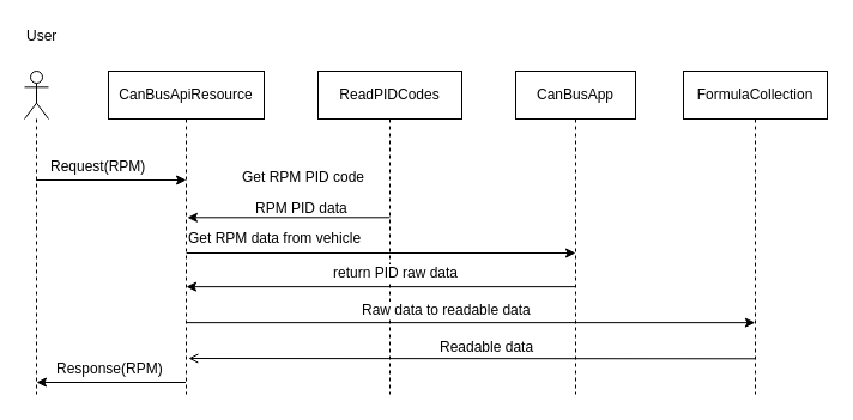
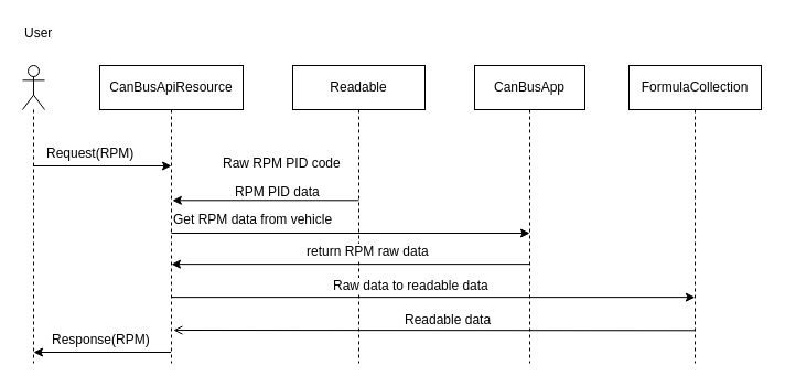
  <mxCell id="0" />
  <mxCell id="1" parent="0" />
  <mxCell id="2" value="" style="shape=umlLifeline;participant=umlActor;perimeter=lifelinePerimeter;whiteSpace=wrap;html=1;container=1;collapsible=0;recursiveResize=0;verticalAlign=top;spacingTop=36;labelBackgroundColor=#ffffff;outlineConnect=0;" parent="1" vertex="1"><mxGeometry x="20" y="59" width="20" height="270" as="geometry" /></mxCell>
  <mxCell id="3" value="User" style="text;html=1;resizable=0;points=[];autosize=1;align=left;verticalAlign=top;spacingTop=-4;" parent="1" vertex="1"><mxGeometry x="20" y="20" width="40" height="20" as="geometry" /></mxCell>
  <mxCell id="4" value="CanBusApiResource" style="shape=umlLifeline;perimeter=lifelinePerimeter;whiteSpace=wrap;html=1;container=1;collapsible=0;recursiveResize=0;outlineConnect=0;" parent="1" vertex="1"><mxGeometry x="90" y="59" width="130" height="270" as="geometry" /></mxCell>
- <mxCell id="5" value="ReadPIDCodes" style="shape=umlLifeline;perimeter=lifelinePerimeter;whiteSpace=wrap;html=1;container=1;collapsible=0;recursiveResize=0;outlineConnect=0;" parent="1" vertex="1"><mxGeometry x="265" y="59" width="120" height="270" as="geometry" /></mxCell>
+ <mxCell id="5" value="Readable" style="shape=umlLifeline;perimeter=lifelinePerimeter;whiteSpace=wrap;html=1;container=1;collapsible=0;recursiveResize=0;outlineConnect=0;" parent="1" vertex="1"><mxGeometry x="265" y="59" width="120" height="270" as="geometry" /></mxCell>
  <mxCell id="6" value="CanBusApp" style="shape=umlLifeline;perimeter=lifelinePerimeter;whiteSpace=wrap;html=1;container=1;collapsible=0;recursiveResize=0;outlineConnect=0;" parent="1" vertex="1"><mxGeometry x="430" y="59" width="100" height="270" as="geometry" /></mxCell>
  <mxCell id="7" value="FormulaCollection" style="shape=umlLifeline;perimeter=lifelinePerimeter;whiteSpace=wrap;html=1;container=1;collapsible=0;recursiveResize=0;outlineConnect=0;" parent="1" vertex="1"><mxGeometry x="570" y="59" width="120" height="270" as="geometry" /></mxCell>
  <mxCell id="8" value="" style="endArrow=classic;html=1;entryX=0.5;entryY=0.337;entryDx=0;entryDy=0;entryPerimeter=0;" parent="1" source="2" target="4" edge="1"><mxGeometry width="50" height="50" relative="1" as="geometry"><mxPoint x="50" y="129" as="sourcePoint" /><mxPoint x="160" y="150" as="targetPoint" /></mxGeometry></mxCell>
  <mxCell id="9" value="Request(RPM)" style="text;html=1;resizable=0;points=[];autosize=1;align=left;verticalAlign=top;spacingTop=-4;" parent="1" vertex="1"><mxGeometry x="40" y="129" width="100" height="20" as="geometry" /></mxCell>
- <mxCell id="10" value="Get RPM PID code" style="text;html=1;resizable=0;points=[];autosize=1;align=left;verticalAlign=top;spacingTop=-4;" parent="1" vertex="1"><mxGeometry x="200" y="138" width="130" height="20" as="geometry" /></mxCell>
+ <mxCell id="10" value="Raw RPM PID code" style="text;html=1;resizable=0;points=[];autosize=1;align=left;verticalAlign=top;spacingTop=-4;" parent="1" vertex="1"><mxGeometry x="200" y="138" width="130" height="20" as="geometry" /></mxCell>
  <mxCell id="11" value="" style="endArrow=classic;html=1;" parent="1" edge="1"><mxGeometry width="50" height="50" relative="1" as="geometry"><mxPoint x="155.1" y="211" as="sourcePoint" /><mxPoint x="480" y="211" as="targetPoint" /></mxGeometry></mxCell>
  <mxCell id="12" value="Get RPM data from vehicle" style="text;html=1;resizable=0;points=[];autosize=1;align=left;verticalAlign=top;spacingTop=-4;labelBackgroundColor=#ffffff;" parent="1" vertex="1"><mxGeometry x="155" y="189" width="180" height="20" as="geometry" /></mxCell>
  <mxCell id="13" value="" style="endArrow=classic;html=1;entryX=0.502;entryY=0.444;entryDx=0;entryDy=0;entryPerimeter=0;" parent="1" edge="1"><mxGeometry width="50" height="50" relative="1" as="geometry"><mxPoint x="325" y="181.3" as="sourcePoint" /><mxPoint x="155.9" y="181.3" as="targetPoint" /></mxGeometry></mxCell>
  <mxCell id="14" value="RPM PID data" style="text;html=1;resizable=0;points=[];autosize=1;align=left;verticalAlign=top;spacingTop=-4;" parent="1" vertex="1"><mxGeometry x="210.5" y="163.5" width="100" height="20" as="geometry" /></mxCell>
  <mxCell id="15" value="" style="endArrow=classic;html=1;entryX=0.502;entryY=0.63;entryDx=0;entryDy=0;entryPerimeter=0;" parent="1" edge="1"><mxGeometry width="50" height="50" relative="1" as="geometry"><mxPoint x="479.5" y="239.143" as="sourcePoint" /><mxPoint x="155" y="239.143" as="targetPoint" /></mxGeometry></mxCell>
- <mxCell id="16" value="return PID raw data" style="text;html=1;resizable=0;points=[];autosize=1;align=left;verticalAlign=top;spacingTop=-4;labelBackgroundColor=#ffffff;" parent="1" vertex="1"><mxGeometry x="276" y="218" width="150" height="20" as="geometry" /></mxCell>
+ <mxCell id="16" value="return RPM raw data" style="text;html=1;resizable=0;points=[];autosize=1;align=left;verticalAlign=top;spacingTop=-4;labelBackgroundColor=#ffffff;" parent="1" vertex="1"><mxGeometry x="276" y="218" width="150" height="20" as="geometry" /></mxCell>
  <mxCell id="17" value="" style="endArrow=classic;html=1;entryX=0.5;entryY=0.704;entryDx=0;entryDy=0;entryPerimeter=0;" parent="1" edge="1"><mxGeometry width="50" height="50" relative="1" as="geometry"><mxPoint x="154.929" y="269.143" as="sourcePoint" /><mxPoint x="629.857" y="269.143" as="targetPoint" /></mxGeometry></mxCell>
  <mxCell id="18" value="Raw data to readable data" style="text;html=1;resizable=0;points=[];autosize=1;align=left;verticalAlign=top;spacingTop=-4;labelBorderColor=none;labelBackgroundColor=#ffffff;" parent="1" vertex="1"><mxGeometry x="300" y="249" width="180" height="20" as="geometry" /></mxCell>
  <mxCell id="19" value="" style="endArrow=open;html=1;entryX=0.514;entryY=0.889;entryDx=0;entryDy=0;entryPerimeter=0;exitX=0.5;exitY=0.89;exitDx=0;exitDy=0;exitPerimeter=0;" parent="1" source="7" target="4" edge="1"><mxGeometry width="50" height="50" relative="1" as="geometry"><mxPoint x="580" y="299" as="sourcePoint" /><mxPoint x="430" y="279" as="targetPoint" /></mxGeometry></mxCell>
  <mxCell id="20" value="Readable data" style="text;html=1;resizable=0;points=[];autosize=1;align=left;verticalAlign=top;spacingTop=-4;" parent="1" vertex="1"><mxGeometry x="365" y="280" width="100" height="20" as="geometry" /></mxCell>
  <mxCell id="21" value="" style="endArrow=classic;html=1;entryX=0.5;entryY=0.963;entryDx=0;entryDy=0;entryPerimeter=0;" parent="1" source="4" target="2" edge="1"><mxGeometry width="50" height="50" relative="1" as="geometry"><mxPoint x="60" y="339" as="sourcePoint" /><mxPoint x="110" y="289" as="targetPoint" /></mxGeometry></mxCell>
  <mxCell id="22" value="Response(RPM)" style="text;html=1;resizable=0;points=[];autosize=1;align=left;verticalAlign=top;spacingTop=-4;" parent="1" vertex="1"><mxGeometry x="45" y="298" width="110" height="20" as="geometry" /></mxCell>
